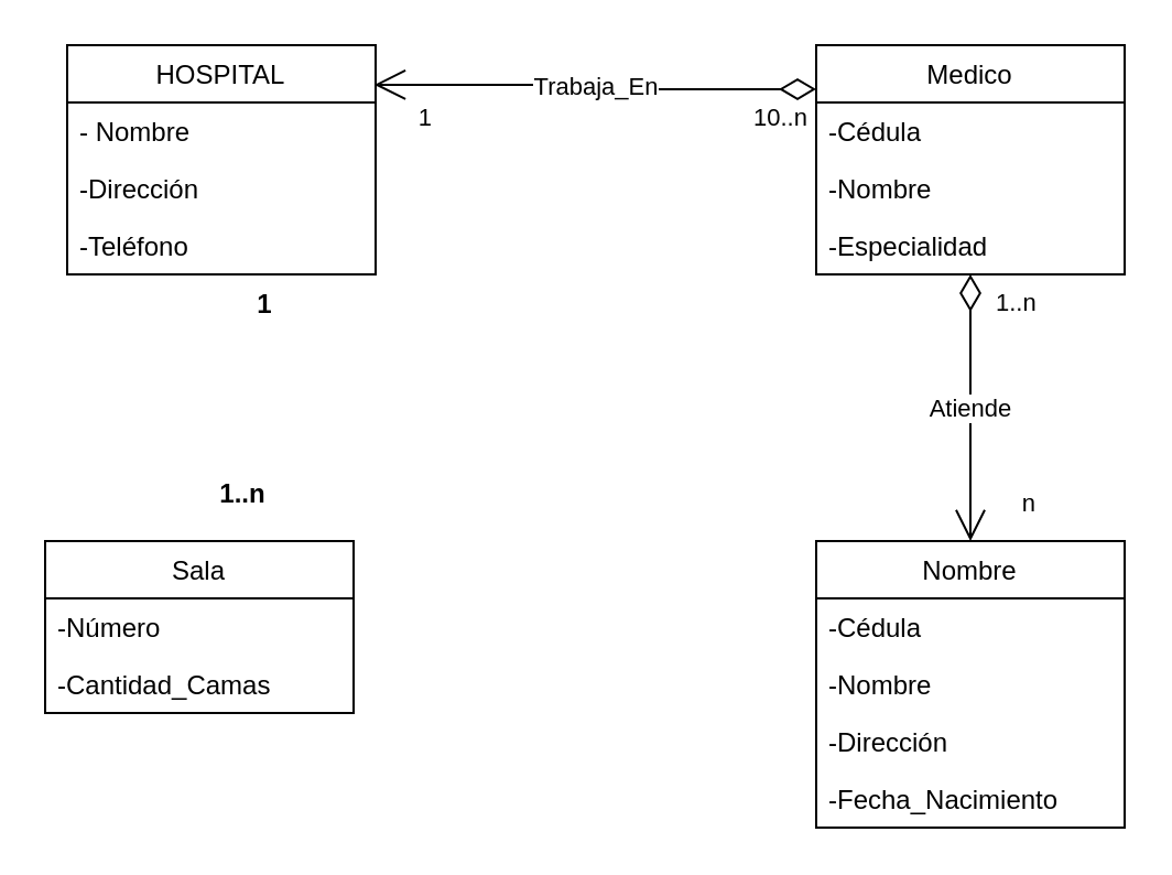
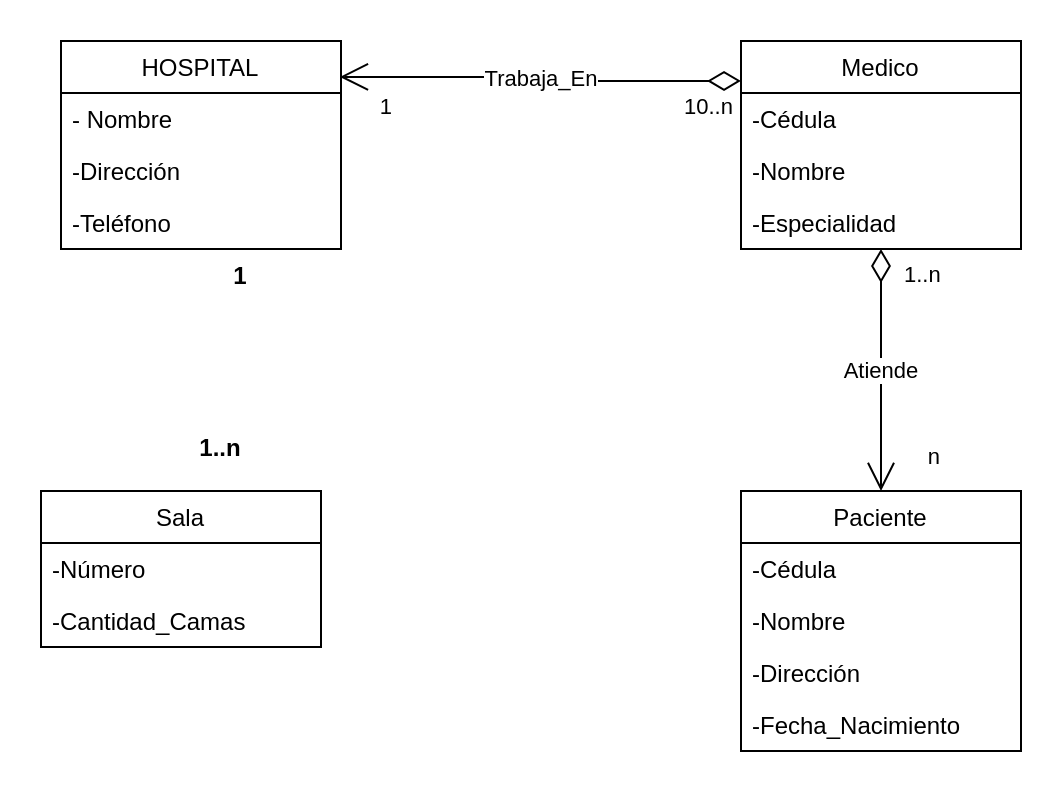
  <mxCell id="0" style=";html=1;" />
  <mxCell id="1" style=";html=1;" parent="0" />
  <mxCell id="2" value="HOSPITAL" style="swimlane;fontStyle=0;childLayout=stackLayout;horizontal=1;startSize=26;fillColor=none;horizontalStack=0;resizeParent=1;resizeParentMax=0;resizeLast=0;collapsible=1;marginBottom=0;" vertex="1" parent="1"><mxGeometry x="30" y="20" width="140" height="104" as="geometry"><mxRectangle x="770" y="140" width="90" height="26" as="alternateBounds" /></mxGeometry></mxCell>
  <mxCell id="3" value="- Nombre" style="text;strokeColor=none;fillColor=none;align=left;verticalAlign=top;spacingLeft=4;spacingRight=4;overflow=hidden;rotatable=0;points=[[0,0.5],[1,0.5]];portConstraint=eastwest;" vertex="1" parent="2"><mxGeometry y="26" width="140" height="26" as="geometry" /></mxCell>
  <mxCell id="4" value="-Dirección" style="text;strokeColor=none;fillColor=none;align=left;verticalAlign=top;spacingLeft=4;spacingRight=4;overflow=hidden;rotatable=0;points=[[0,0.5],[1,0.5]];portConstraint=eastwest;" vertex="1" parent="2"><mxGeometry y="52" width="140" height="26" as="geometry" /></mxCell>
  <mxCell id="5" value="-Teléfono" style="text;strokeColor=none;fillColor=none;align=left;verticalAlign=top;spacingLeft=4;spacingRight=4;overflow=hidden;rotatable=0;points=[[0,0.5],[1,0.5]];portConstraint=eastwest;" vertex="1" parent="2"><mxGeometry y="78" width="140" height="26" as="geometry" /></mxCell>
  <mxCell id="6" value="Medico" style="swimlane;fontStyle=0;childLayout=stackLayout;horizontal=1;startSize=26;fillColor=none;horizontalStack=0;resizeParent=1;resizeParentMax=0;resizeLast=0;collapsible=1;marginBottom=0;" vertex="1" parent="1"><mxGeometry x="370" y="20" width="140" height="104" as="geometry" /></mxCell>
  <mxCell id="7" value="-Cédula" style="text;strokeColor=none;fillColor=none;align=left;verticalAlign=top;spacingLeft=4;spacingRight=4;overflow=hidden;rotatable=0;points=[[0,0.5],[1,0.5]];portConstraint=eastwest;" vertex="1" parent="6"><mxGeometry y="26" width="140" height="26" as="geometry" /></mxCell>
  <mxCell id="8" value="-Nombre" style="text;strokeColor=none;fillColor=none;align=left;verticalAlign=top;spacingLeft=4;spacingRight=4;overflow=hidden;rotatable=0;points=[[0,0.5],[1,0.5]];portConstraint=eastwest;" vertex="1" parent="6"><mxGeometry y="52" width="140" height="26" as="geometry" /></mxCell>
  <mxCell id="9" value="-Especialidad" style="text;strokeColor=none;fillColor=none;align=left;verticalAlign=top;spacingLeft=4;spacingRight=4;overflow=hidden;rotatable=0;points=[[0,0.5],[1,0.5]];portConstraint=eastwest;" vertex="1" parent="6"><mxGeometry y="78" width="140" height="26" as="geometry" /></mxCell>
  <mxCell id="10" value="Sala" style="swimlane;fontStyle=0;childLayout=stackLayout;horizontal=1;startSize=26;fillColor=none;horizontalStack=0;resizeParent=1;resizeParentMax=0;resizeLast=0;collapsible=1;marginBottom=0;" vertex="1" parent="1"><mxGeometry x="20" y="245" width="140" height="78" as="geometry" /></mxCell>
  <mxCell id="11" value="-Número" style="text;strokeColor=none;fillColor=none;align=left;verticalAlign=top;spacingLeft=4;spacingRight=4;overflow=hidden;rotatable=0;points=[[0,0.5],[1,0.5]];portConstraint=eastwest;" vertex="1" parent="10"><mxGeometry y="26" width="140" height="26" as="geometry" /></mxCell>
  <mxCell id="12" value="-Cantidad_Camas" style="text;strokeColor=none;fillColor=none;align=left;verticalAlign=top;spacingLeft=4;spacingRight=4;overflow=hidden;rotatable=0;points=[[0,0.5],[1,0.5]];portConstraint=eastwest;" vertex="1" parent="10"><mxGeometry y="52" width="140" height="26" as="geometry" /></mxCell>
- <mxCell id="13" value="Nombre" style="swimlane;fontStyle=0;childLayout=stackLayout;horizontal=1;startSize=26;fillColor=none;horizontalStack=0;resizeParent=1;resizeParentMax=0;resizeLast=0;collapsible=1;marginBottom=0;" vertex="1" parent="1"><mxGeometry x="370" y="245" width="140" height="130" as="geometry" /></mxCell>
+ <mxCell id="13" value="Paciente" style="swimlane;fontStyle=0;childLayout=stackLayout;horizontal=1;startSize=26;fillColor=none;horizontalStack=0;resizeParent=1;resizeParentMax=0;resizeLast=0;collapsible=1;marginBottom=0;" vertex="1" parent="1"><mxGeometry x="370" y="245" width="140" height="130" as="geometry" /></mxCell>
  <mxCell id="14" value="-Cédula    " style="text;strokeColor=none;fillColor=none;align=left;verticalAlign=top;spacingLeft=4;spacingRight=4;overflow=hidden;rotatable=0;points=[[0,0.5],[1,0.5]];portConstraint=eastwest;" vertex="1" parent="13"><mxGeometry y="26" width="140" height="26" as="geometry" /></mxCell>
  <mxCell id="15" value="-Nombre" style="text;strokeColor=none;fillColor=none;align=left;verticalAlign=top;spacingLeft=4;spacingRight=4;overflow=hidden;rotatable=0;points=[[0,0.5],[1,0.5]];portConstraint=eastwest;" vertex="1" parent="13"><mxGeometry y="52" width="140" height="26" as="geometry" /></mxCell>
  <mxCell id="16" value="-Dirección" style="text;strokeColor=none;fillColor=none;align=left;verticalAlign=top;spacingLeft=4;spacingRight=4;overflow=hidden;rotatable=0;points=[[0,0.5],[1,0.5]];portConstraint=eastwest;" vertex="1" parent="13"><mxGeometry y="78" width="140" height="26" as="geometry" /></mxCell>
  <mxCell id="17" value="-Fecha_Nacimiento" style="text;strokeColor=none;fillColor=none;align=left;verticalAlign=top;spacingLeft=4;spacingRight=4;overflow=hidden;rotatable=0;points=[[0,0.5],[1,0.5]];portConstraint=eastwest;" vertex="1" parent="13"><mxGeometry y="104" width="140" height="26" as="geometry" /></mxCell>
  <mxCell id="18" value="1" style="text;align=center;fontStyle=1;verticalAlign=middle;spacingLeft=3;spacingRight=3;strokeColor=none;rotatable=0;points=[[0,0.5],[1,0.5]];portConstraint=eastwest;" vertex="1" parent="1"><mxGeometry x="110" y="124" width="20" height="26" as="geometry" /></mxCell>
  <mxCell id="19" value="1..n" style="text;align=center;fontStyle=1;verticalAlign=middle;spacingLeft=3;spacingRight=3;strokeColor=none;rotatable=0;points=[[0,0.5],[1,0.5]];portConstraint=eastwest;" vertex="1" parent="1"><mxGeometry x="100" y="210" width="20" height="26" as="geometry" /></mxCell>
  <mxCell id="20" value="Trabaja_En" style="endArrow=open;html=1;endSize=12;startArrow=diamondThin;startSize=14;startFill=0;edgeStyle=orthogonalEdgeStyle;rounded=0;entryX=0.996;entryY=0.173;entryDx=0;entryDy=0;entryPerimeter=0;exitX=0;exitY=0.192;exitDx=0;exitDy=0;exitPerimeter=0;" edge="1" parent="1" source="6" target="2"><mxGeometry relative="1" as="geometry"><mxPoint x="180" y="180" as="sourcePoint" /><mxPoint x="340" y="180" as="targetPoint" /></mxGeometry></mxCell>
  <mxCell id="21" value="10..n" style="edgeLabel;resizable=0;html=1;align=left;verticalAlign=top;strokeColor=#000000;" connectable="0" vertex="1" parent="20"><mxGeometry x="-1" relative="1" as="geometry"><mxPoint x="-30" as="offset" /></mxGeometry></mxCell>
  <mxCell id="22" value="1" style="edgeLabel;resizable=0;html=1;align=right;verticalAlign=top;strokeColor=#000000;" connectable="0" vertex="1" parent="20"><mxGeometry x="1" relative="1" as="geometry"><mxPoint x="27" y="2" as="offset" /></mxGeometry></mxCell>
  <mxCell id="23" value="Atiende" style="endArrow=open;html=1;endSize=12;startArrow=diamondThin;startSize=14;startFill=0;edgeStyle=orthogonalEdgeStyle;rounded=0;entryX=0.5;entryY=0;entryDx=0;entryDy=0;" edge="1" parent="1" source="6" target="13"><mxGeometry relative="1" as="geometry"><mxPoint x="180" y="180" as="sourcePoint" /><mxPoint x="340" y="180" as="targetPoint" /></mxGeometry></mxCell>
  <mxCell id="24" value="1..n" style="edgeLabel;resizable=0;html=1;align=left;verticalAlign=top;strokeColor=#000000;" connectable="0" vertex="1" parent="23"><mxGeometry x="-1" relative="1" as="geometry"><mxPoint x="10" as="offset" /></mxGeometry></mxCell>
  <mxCell id="25" value="n" style="edgeLabel;resizable=0;html=1;align=right;verticalAlign=top;strokeColor=#000000;" connectable="0" vertex="1" parent="23"><mxGeometry x="1" relative="1" as="geometry"><mxPoint x="30" y="-30" as="offset" /></mxGeometry></mxCell>
